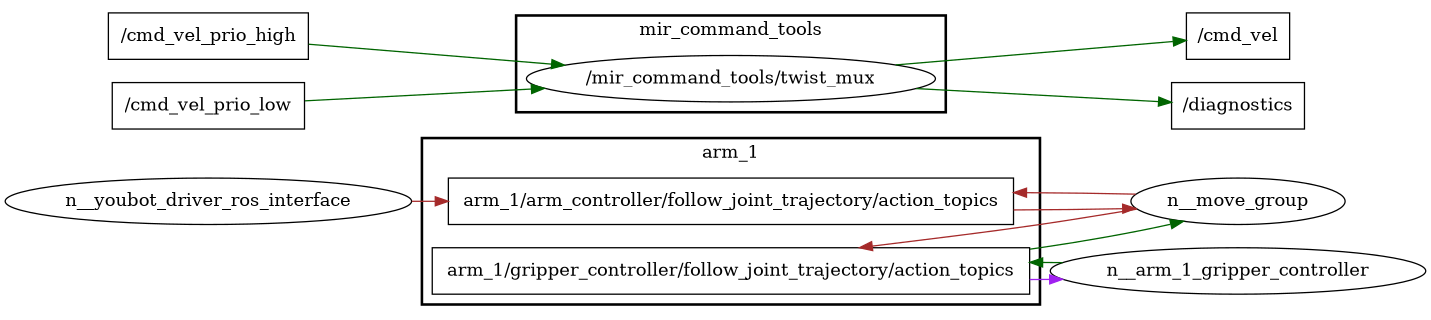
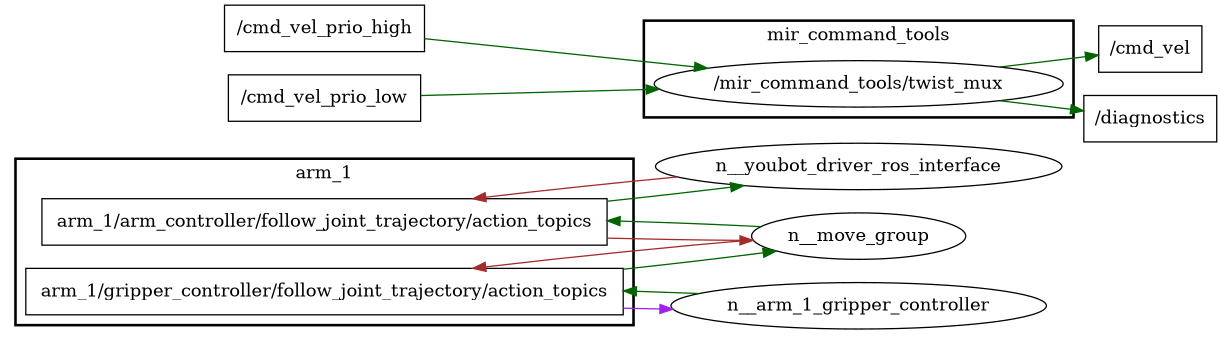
  digraph {
    compound=True
    fontname="DejaVu Serif"
    rank=same
    rankdir=LR
    ranksep=0.2
    node [fontname="DejaVu Serif" shape=box]
    edge [color=darkgreen fontname="DejaVu Serif" penwidth=1]
    n1 [height=0.5 label="arm_1/arm_controller/follow_joint_trajectory/action_topics" width=6.0833]
    n2 [height=0.5 label="arm_1/gripper_controller/follow_joint_trajectory/action_topics" width=6.4306]
    n3 [height=0.5 label="/mir_command_tools/twist_mux" shape=ellipse width=4.4052]
    n__move_group [height=0.5 width=2.3109 shape=""]
    n__youbot_driver_ros_interface [height=0.5 width=4.3691 shape=""]
    n__arm_1_gripper_controller [height=0.5 width=4.0441 shape=""]
    n7 [height=0.5 label="/cmd_vel" width=1.1111]
    n8 [height=0.5 label="/diagnostics" width=1.4306]
    n9 [height=0.5 label="/cmd_vel_prio_high" width=2.1528]
    n10 [height=0.5 label="/cmd_vel_prio_low" width=2.0694]
    subgraph cluster_1 {
      label=arm_1
      style=bold
      n1
      n2
    }
    subgraph cluster_2 {
      label=mir_command_tools
      style=bold
      n3
    }
    n1 -> n__move_group [color=brown]
+   n1 -> n__youbot_driver_ros_interface
    n2 -> n__move_group
    n2 -> n__arm_1_gripper_controller [color=purple]
    n3 -> n7
    n3 -> n8
-   n__move_group -> n1 [color=brown]
+   n__move_group -> n1
    n__move_group -> n2 [color=brown]
    n__youbot_driver_ros_interface -> n1 [color=brown]
    n__arm_1_gripper_controller -> n2
    n9 -> n3
    n10 -> n3
  }
